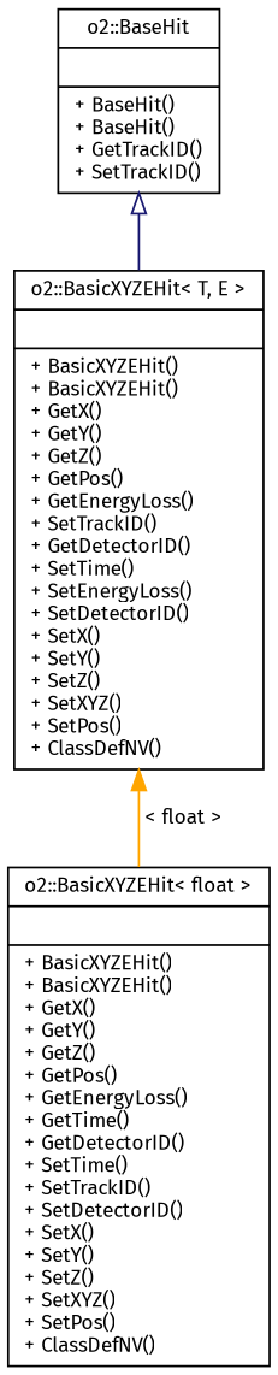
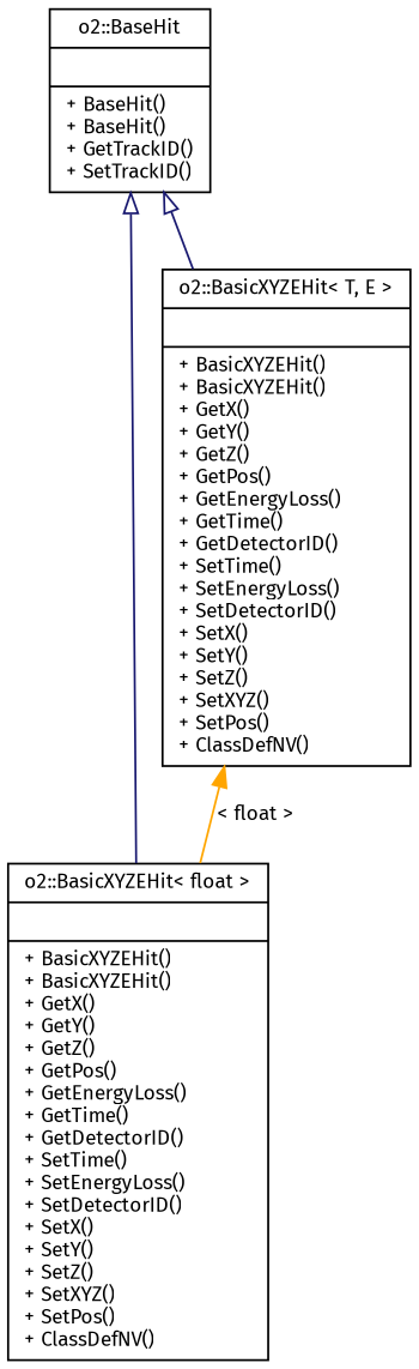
  digraph {
    fontname="Fira Sans"
    node [color=black fontname="Fira Sans" fontsize=10 shape=record]
    edge [arrowtail=onormal color=midnightblue dir=back fontname="Fira Sans" fontsize=10 labelfontname=Helvetica labelfontsize=10 style=solid]
-   n1 [height=0.2 label="{o2::BasicXYZEHit\< float \>\n||+ BasicXYZEHit()\l+ BasicXYZEHit()\l+ GetX()\l+ GetY()\l+ GetZ()\l+ GetPos()\l+ GetEnergyLoss()\l+ GetTime()\l+ GetDetectorID()\l+ SetTime()\l+ SetTrackID()\l+ SetDetectorID()\l+ SetX()\l+ SetY()\l+ SetZ()\l+ SetXYZ()\l+ SetPos()\l+ ClassDefNV()\l}" width=0.4]
+   n1 [height=0.2 label="{o2::BasicXYZEHit\< float \>\n||+ BasicXYZEHit()\l+ BasicXYZEHit()\l+ GetX()\l+ GetY()\l+ GetZ()\l+ GetPos()\l+ GetEnergyLoss()\l+ GetTime()\l+ GetDetectorID()\l+ SetTime()\l+ SetEnergyLoss()\l+ SetDetectorID()\l+ SetX()\l+ SetY()\l+ SetZ()\l+ SetXYZ()\l+ SetPos()\l+ ClassDefNV()\l}" width=0.4]
    n2 [height=0.2 label="{o2::BaseHit\n||+ BaseHit()\l+ BaseHit()\l+ GetTrackID()\l+ SetTrackID()\l}" width=0.4]
-   n3 [height=0.2 label="{o2::BasicXYZEHit\< T, E \>\n||+ BasicXYZEHit()\l+ BasicXYZEHit()\l+ GetX()\l+ GetY()\l+ GetZ()\l+ GetPos()\l+ GetEnergyLoss()\l+ SetTrackID()\l+ GetDetectorID()\l+ SetTime()\l+ SetEnergyLoss()\l+ SetDetectorID()\l+ SetX()\l+ SetY()\l+ SetZ()\l+ SetXYZ()\l+ SetPos()\l+ ClassDefNV()\l}" width=0.4]
+   n3 [height=0.2 label="{o2::BasicXYZEHit\< T, E \>\n||+ BasicXYZEHit()\l+ BasicXYZEHit()\l+ GetX()\l+ GetY()\l+ GetZ()\l+ GetPos()\l+ GetEnergyLoss()\l+ GetTime()\l+ GetDetectorID()\l+ SetTime()\l+ SetEnergyLoss()\l+ SetDetectorID()\l+ SetX()\l+ SetY()\l+ SetZ()\l+ SetXYZ()\l+ SetPos()\l+ ClassDefNV()\l}" width=0.4]
+   n2 -> n1
    n2 -> n3
    n3 -> n1 [color=orange label=" \< float \>" arrowtail=""]
  }
